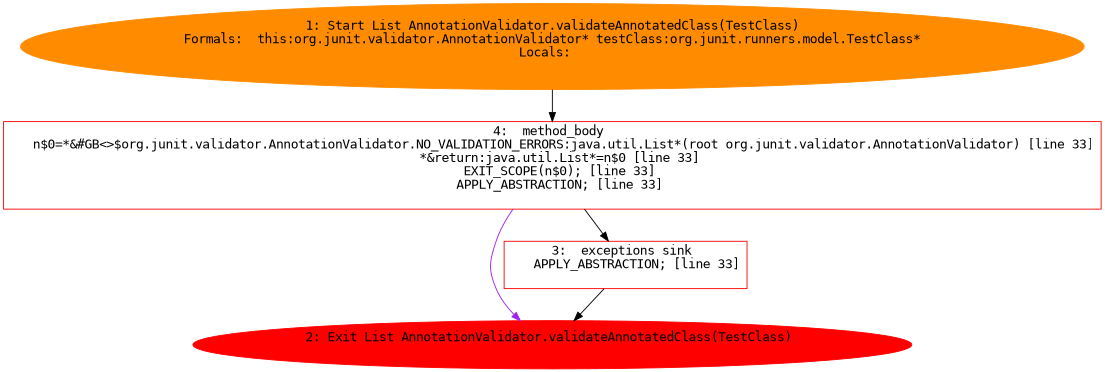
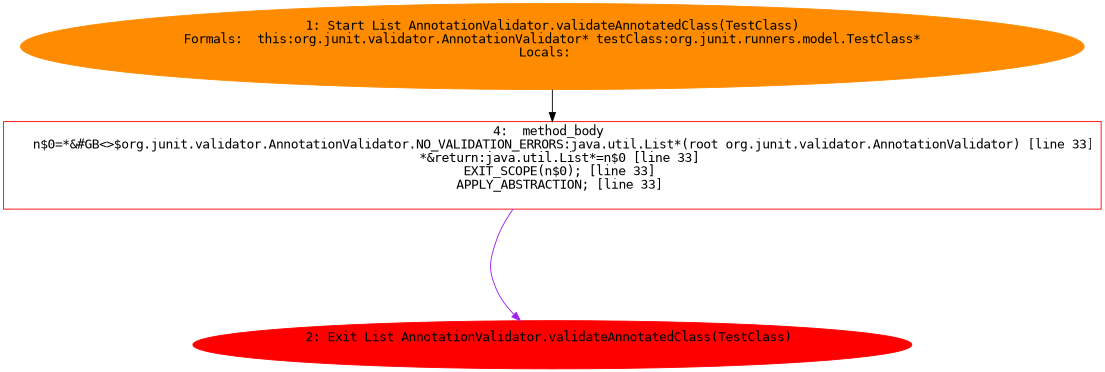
  digraph {
    fontname="DejaVu Sans Mono"
    node [color=red fontname="DejaVu Sans Mono"]
    edge [color=black fontname="DejaVu Sans Mono"]
    n1 [color=darkorange label="1: Start List AnnotationValidator.validateAnnotatedClass(TestClass)\nFormals:  this:org.junit.validator.AnnotationValidator* testClass:org.junit.runners.model.TestClass*\nLocals:  \n  " style=filled]
    n2 [label="4:  method_body \n   n$0=*&#GB<>$org.junit.validator.AnnotationValidator.NO_VALIDATION_ERRORS:java.util.List*(root org.junit.validator.AnnotationValidator) [line 33]\n  *&return:java.util.List*=n$0 [line 33]\n  EXIT_SCOPE(n$0); [line 33]\n  APPLY_ABSTRACTION; [line 33]\n " shape=box]
    n3 [label="2: Exit List AnnotationValidator.validateAnnotatedClass(TestClass) \n  " style=filled]
-   n4 [label="3:  exceptions sink \n   APPLY_ABSTRACTION; [line 33]\n " shape=box]
    n1 -> n2
    n2 -> n3 [color=purple]
-   n2 -> n4
-   n4 -> n3
  }
